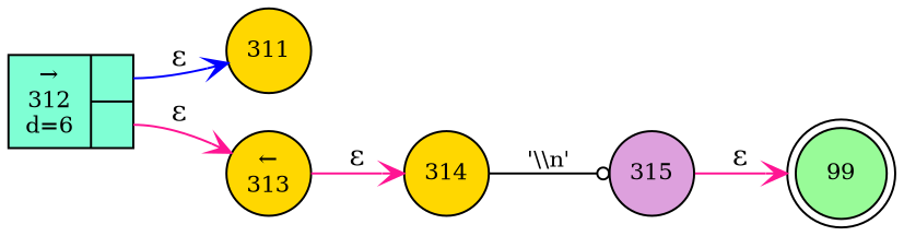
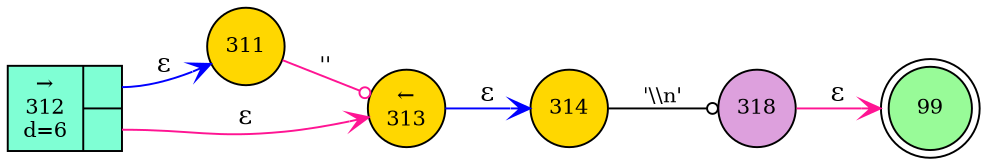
  digraph {
    fontname="DejaVu Serif"
    rankdir=LR
    node [fillcolor=gold fixedsize=true fontname="DejaVu Serif" fontsize=11 shape=circle style=filled peripheries=1]
    edge [arrowhead=vee color=deeppink fontname="DejaVu Serif"]
    n1 [fillcolor=palegreen label=99 shape=doublecircle width=.6 peripheries=""]
    n2 [label=311 width=.55]
    n3 [label="&larr;\n313" width=.55]
    n4 [label=314 width=.55]
    n5 [fillcolor=aquamarine fixedsize=false label="{&rarr;\n312\nd=6|{<p0>|<p1>}}" shape=record]
-   n6 [fillcolor=plum label=315 width=.55]
-   n3 -> n4 [label="&epsilon;"]
+   n6 [fillcolor=plum label=318 width=.55]
+   n2 -> n3 [arrowhead=odot arrowsize=.7 fontsize=11 label="''"]
+   n3 -> n4 [color=blue label="&epsilon;"]
    n4 -> n6 [arrowhead=odot arrowsize=.7 color=black fontsize=11 label="'\\\\n'"]
    n5 -> n2 [color=blue label="&epsilon;" tailport=p0]
    n5 -> n3 [label="&epsilon;" tailport=p1]
    n6 -> n1 [label="&epsilon;"]
  }
